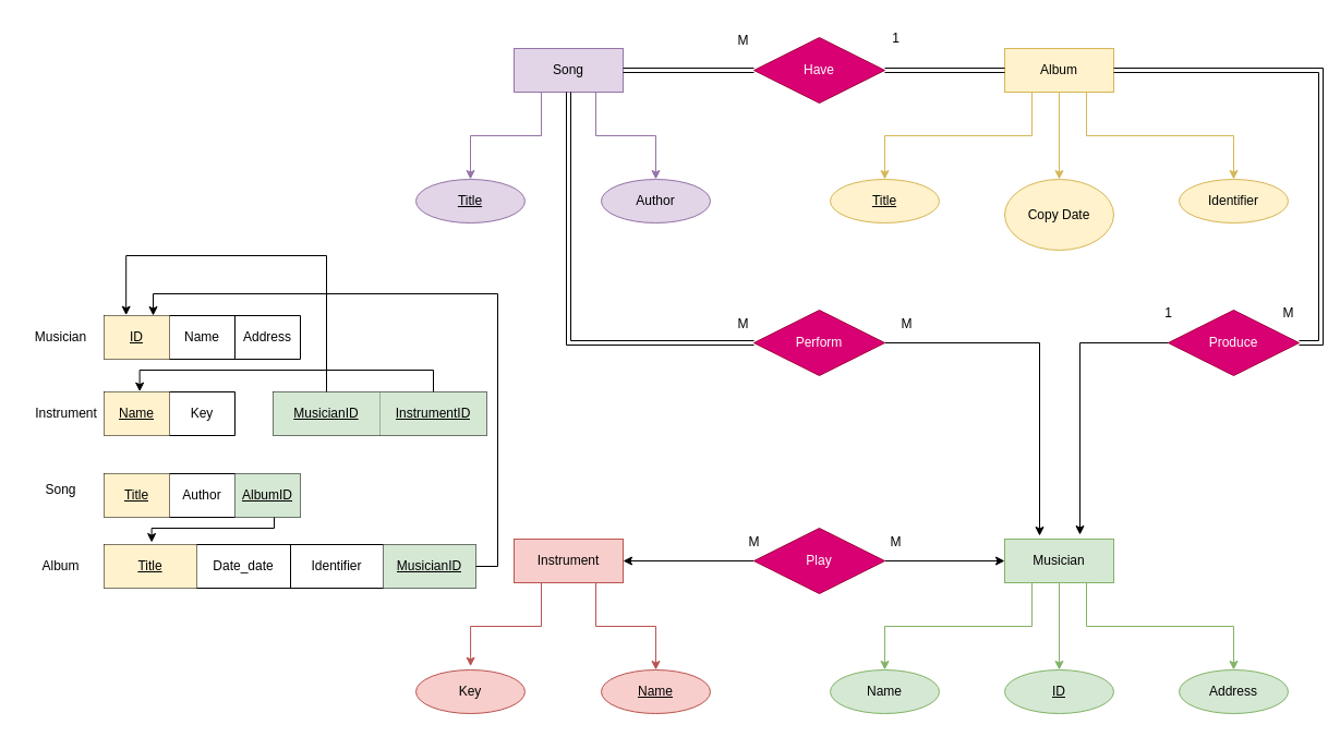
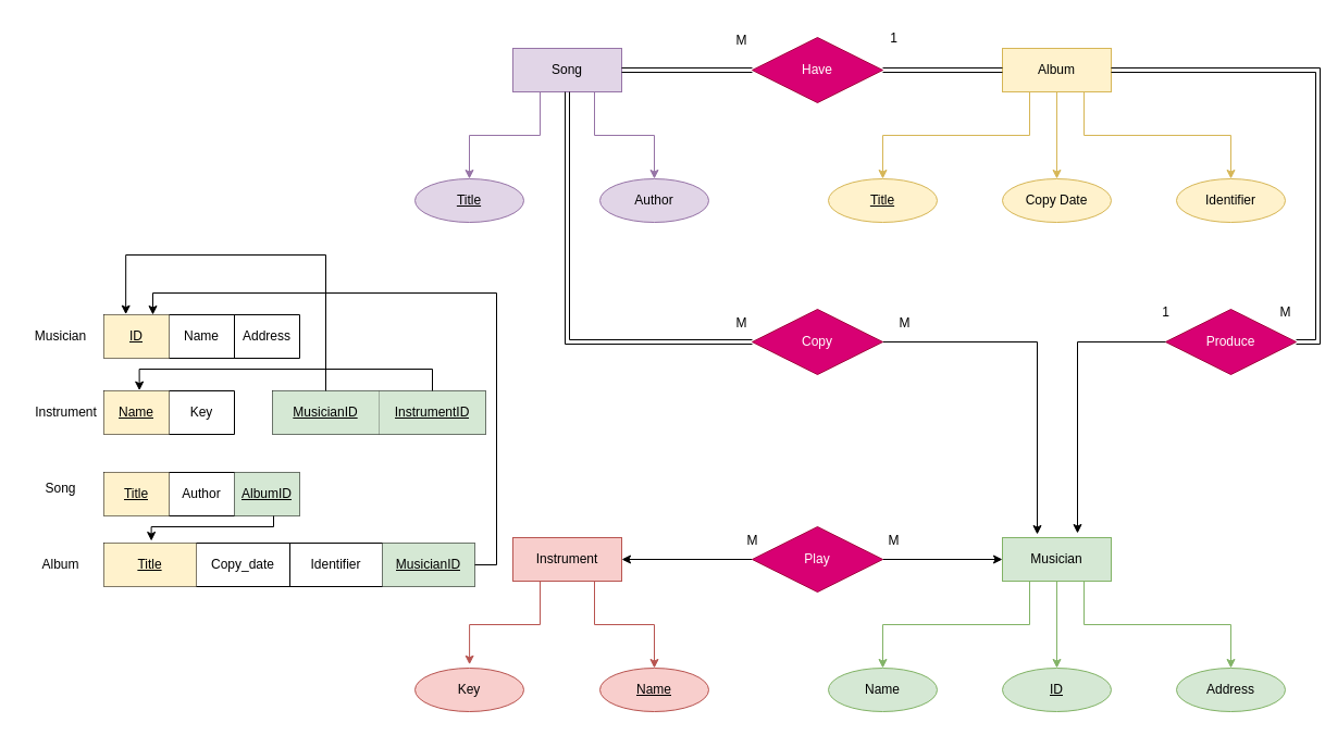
  <mxCell id="0" />
  <mxCell id="1" parent="0" />
  <mxCell id="2" style="edgeStyle=orthogonalEdgeStyle;rounded=0;orthogonalLoop=1;jettySize=auto;html=1;exitX=0.75;exitY=1;exitDx=0;exitDy=0;entryX=0.5;entryY=0;entryDx=0;entryDy=0;fillColor=#d5e8d4;strokeColor=#82b366;" edge="1" parent="1" source="5" target="7"><mxGeometry relative="1" as="geometry" /></mxCell>
  <mxCell id="3" style="edgeStyle=orthogonalEdgeStyle;rounded=0;orthogonalLoop=1;jettySize=auto;html=1;exitX=0.5;exitY=1;exitDx=0;exitDy=0;entryX=0.5;entryY=0;entryDx=0;entryDy=0;fillColor=#d5e8d4;strokeColor=#82b366;" edge="1" parent="1" source="5" target="6"><mxGeometry relative="1" as="geometry" /></mxCell>
  <mxCell id="4" style="edgeStyle=orthogonalEdgeStyle;rounded=0;orthogonalLoop=1;jettySize=auto;html=1;exitX=0.25;exitY=1;exitDx=0;exitDy=0;entryX=0.5;entryY=0;entryDx=0;entryDy=0;fillColor=#d5e8d4;strokeColor=#82b366;" edge="1" parent="1" source="5" target="8"><mxGeometry relative="1" as="geometry" /></mxCell>
  <mxCell id="5" value="Musician" style="whiteSpace=wrap;html=1;align=center;fillColor=#d5e8d4;strokeColor=#82b366;" vertex="1" parent="1"><mxGeometry x="921" y="494" width="100" height="40" as="geometry" /></mxCell>
  <mxCell id="6" value="ID" style="ellipse;whiteSpace=wrap;html=1;align=center;fontStyle=4;fillColor=#d5e8d4;strokeColor=#82b366;" vertex="1" parent="1"><mxGeometry x="921" y="614" width="100" height="40" as="geometry" /></mxCell>
  <mxCell id="7" value="Address" style="ellipse;whiteSpace=wrap;html=1;align=center;fillColor=#d5e8d4;strokeColor=#82b366;" vertex="1" parent="1"><mxGeometry x="1081" y="614" width="100" height="40" as="geometry" /></mxCell>
  <mxCell id="8" value="Name" style="ellipse;whiteSpace=wrap;html=1;align=center;fillColor=#d5e8d4;strokeColor=#82b366;" vertex="1" parent="1"><mxGeometry x="761" y="614" width="100" height="40" as="geometry" /></mxCell>
  <mxCell id="9" style="edgeStyle=orthogonalEdgeStyle;rounded=0;orthogonalLoop=1;jettySize=auto;html=1;exitX=0.75;exitY=1;exitDx=0;exitDy=0;entryX=0.5;entryY=0;entryDx=0;entryDy=0;fillColor=#f8cecc;strokeColor=#b85450;" edge="1" parent="1" source="10" target="11"><mxGeometry relative="1" as="geometry" /></mxCell>
  <mxCell id="10" value="Instrument" style="whiteSpace=wrap;html=1;align=center;fillColor=#f8cecc;strokeColor=#b85450;" vertex="1" parent="1"><mxGeometry x="471" y="494" width="100" height="40" as="geometry" /></mxCell>
  <mxCell id="11" value="&lt;u&gt;Name&lt;/u&gt;" style="ellipse;whiteSpace=wrap;html=1;align=center;fillColor=#f8cecc;strokeColor=#b85450;" vertex="1" parent="1"><mxGeometry x="551" y="614" width="100" height="40" as="geometry" /></mxCell>
  <mxCell id="12" value="Key" style="ellipse;whiteSpace=wrap;html=1;align=center;fillColor=#f8cecc;strokeColor=#b85450;" vertex="1" parent="1"><mxGeometry x="381" y="614" width="100" height="40" as="geometry" /></mxCell>
  <mxCell id="13" style="edgeStyle=orthogonalEdgeStyle;rounded=0;orthogonalLoop=1;jettySize=auto;html=1;exitX=0.25;exitY=1;exitDx=0;exitDy=0;entryX=0.501;entryY=-0.082;entryDx=0;entryDy=0;entryPerimeter=0;fillColor=#f8cecc;strokeColor=#b85450;" edge="1" parent="1" source="10" target="12"><mxGeometry relative="1" as="geometry" /></mxCell>
  <mxCell id="14" style="edgeStyle=orthogonalEdgeStyle;rounded=0;orthogonalLoop=1;jettySize=auto;html=1;exitX=0.75;exitY=1;exitDx=0;exitDy=0;entryX=0.5;entryY=0;entryDx=0;entryDy=0;fillColor=#fff2cc;strokeColor=#d6b656;" edge="1" parent="1" source="17" target="18"><mxGeometry relative="1" as="geometry" /></mxCell>
  <mxCell id="15" style="edgeStyle=orthogonalEdgeStyle;rounded=0;orthogonalLoop=1;jettySize=auto;html=1;exitX=0.5;exitY=1;exitDx=0;exitDy=0;entryX=0.5;entryY=0;entryDx=0;entryDy=0;fillColor=#fff2cc;strokeColor=#d6b656;" edge="1" parent="1" source="17" target="19"><mxGeometry relative="1" as="geometry" /></mxCell>
  <mxCell id="16" style="edgeStyle=orthogonalEdgeStyle;rounded=0;orthogonalLoop=1;jettySize=auto;html=1;exitX=0.25;exitY=1;exitDx=0;exitDy=0;entryX=0.5;entryY=0;entryDx=0;entryDy=0;fillColor=#fff2cc;strokeColor=#d6b656;" edge="1" parent="1" source="17" target="20"><mxGeometry relative="1" as="geometry" /></mxCell>
  <mxCell id="17" value="Album" style="whiteSpace=wrap;html=1;align=center;fillColor=#fff2cc;strokeColor=#d6b656;" vertex="1" parent="1"><mxGeometry x="921" y="44" width="100" height="40" as="geometry" /></mxCell>
  <mxCell id="18" value="Identifier" style="ellipse;whiteSpace=wrap;html=1;align=center;fillColor=#fff2cc;strokeColor=#d6b656;" vertex="1" parent="1"><mxGeometry x="1081" y="164" width="100" height="40" as="geometry" /></mxCell>
- <mxCell id="19" value="Copy Date" style="ellipse;whiteSpace=wrap;html=1;align=center;fillColor=#fff2cc;strokeColor=#d6b656;" vertex="1" parent="1"><mxGeometry x="921" y="164" width="100" height="65" as="geometry" /></mxCell>
+ <mxCell id="19" value="Copy Date" style="ellipse;whiteSpace=wrap;html=1;align=center;fillColor=#fff2cc;strokeColor=#d6b656;" vertex="1" parent="1"><mxGeometry x="921" y="164" width="100" height="40" as="geometry" /></mxCell>
  <mxCell id="20" value="&lt;u&gt;Title&lt;/u&gt;" style="ellipse;whiteSpace=wrap;html=1;align=center;fillColor=#fff2cc;strokeColor=#d6b656;" vertex="1" parent="1"><mxGeometry x="761" y="164" width="100" height="40" as="geometry" /></mxCell>
  <mxCell id="21" style="edgeStyle=orthogonalEdgeStyle;rounded=0;orthogonalLoop=1;jettySize=auto;html=1;exitX=0.75;exitY=1;exitDx=0;exitDy=0;entryX=0.5;entryY=0;entryDx=0;entryDy=0;fillColor=#e1d5e7;strokeColor=#9673a6;" edge="1" parent="1" source="23" target="24"><mxGeometry relative="1" as="geometry" /></mxCell>
  <mxCell id="22" style="edgeStyle=orthogonalEdgeStyle;rounded=0;orthogonalLoop=1;jettySize=auto;html=1;exitX=0.25;exitY=1;exitDx=0;exitDy=0;entryX=0.5;entryY=0;entryDx=0;entryDy=0;fillColor=#e1d5e7;strokeColor=#9673a6;" edge="1" parent="1" source="23" target="25"><mxGeometry relative="1" as="geometry" /></mxCell>
  <mxCell id="23" value="Song" style="rounded=0;arcSize=10;whiteSpace=wrap;html=1;align=center;fillColor=#e1d5e7;strokeColor=#9673a6;" vertex="1" parent="1"><mxGeometry x="471" y="44" width="100" height="40" as="geometry" /></mxCell>
  <mxCell id="24" value="Author" style="ellipse;whiteSpace=wrap;html=1;align=center;fillColor=#e1d5e7;strokeColor=#9673a6;" vertex="1" parent="1"><mxGeometry x="551" y="164" width="100" height="40" as="geometry" /></mxCell>
  <mxCell id="25" value="&lt;u&gt;Title&lt;/u&gt;" style="ellipse;whiteSpace=wrap;html=1;align=center;fillColor=#e1d5e7;strokeColor=#9673a6;" vertex="1" parent="1"><mxGeometry x="381" y="164" width="100" height="40" as="geometry" /></mxCell>
  <mxCell id="26" style="edgeStyle=orthogonalEdgeStyle;rounded=0;orthogonalLoop=1;jettySize=auto;html=1;exitX=1;exitY=0.5;exitDx=0;exitDy=0;" edge="1" parent="1" source="28" target="5"><mxGeometry relative="1" as="geometry" /></mxCell>
  <mxCell id="27" style="edgeStyle=orthogonalEdgeStyle;rounded=0;orthogonalLoop=1;jettySize=auto;html=1;exitX=0;exitY=0.5;exitDx=0;exitDy=0;entryX=1;entryY=0.5;entryDx=0;entryDy=0;" edge="1" parent="1" source="28" target="10"><mxGeometry relative="1" as="geometry" /></mxCell>
  <mxCell id="28" value="Play" style="shape=rhombus;perimeter=rhombusPerimeter;whiteSpace=wrap;html=1;align=center;fillColor=#d80073;fontColor=#ffffff;strokeColor=#A50040;" vertex="1" parent="1"><mxGeometry x="691" y="484" width="120" height="60" as="geometry" /></mxCell>
  <mxCell id="29" value="M" style="text;html=1;align=center;verticalAlign=middle;resizable=0;points=[];autosize=1;strokeColor=none;fillColor=none;" vertex="1" parent="1"><mxGeometry x="806" y="482" width="30" height="30" as="geometry" /></mxCell>
  <mxCell id="30" value="M" style="text;html=1;align=center;verticalAlign=middle;resizable=0;points=[];autosize=1;strokeColor=none;fillColor=none;" vertex="1" parent="1"><mxGeometry x="676" y="482" width="30" height="30" as="geometry" /></mxCell>
  <mxCell id="31" style="edgeStyle=orthogonalEdgeStyle;rounded=0;orthogonalLoop=1;jettySize=auto;html=1;exitX=0;exitY=0.5;exitDx=0;exitDy=0;shape=link;" edge="1" parent="1" source="33" target="23"><mxGeometry relative="1" as="geometry" /></mxCell>
  <mxCell id="32" style="edgeStyle=orthogonalEdgeStyle;rounded=0;orthogonalLoop=1;jettySize=auto;html=1;exitX=1;exitY=0.5;exitDx=0;exitDy=0;entryX=0;entryY=0.5;entryDx=0;entryDy=0;shape=link;" edge="1" parent="1" source="33" target="17"><mxGeometry relative="1" as="geometry" /></mxCell>
  <mxCell id="33" value="Have" style="shape=rhombus;perimeter=rhombusPerimeter;whiteSpace=wrap;html=1;align=center;fillColor=#d80073;fontColor=#ffffff;strokeColor=#A50040;" vertex="1" parent="1"><mxGeometry x="691" y="34" width="120" height="60" as="geometry" /></mxCell>
  <mxCell id="34" value="M" style="text;html=1;align=center;verticalAlign=middle;resizable=0;points=[];autosize=1;strokeColor=none;fillColor=none;" vertex="1" parent="1"><mxGeometry x="666" y="22" width="30" height="30" as="geometry" /></mxCell>
  <mxCell id="35" value="1" style="text;html=1;align=center;verticalAlign=middle;resizable=0;points=[];autosize=1;strokeColor=none;fillColor=none;" vertex="1" parent="1"><mxGeometry x="806" y="20" width="30" height="30" as="geometry" /></mxCell>
  <mxCell id="36" style="edgeStyle=orthogonalEdgeStyle;rounded=0;orthogonalLoop=1;jettySize=auto;html=1;exitX=0;exitY=0.5;exitDx=0;exitDy=0;entryX=0.5;entryY=1;entryDx=0;entryDy=0;shape=link;" edge="1" parent="1" source="38" target="23"><mxGeometry relative="1" as="geometry" /></mxCell>
  <mxCell id="37" style="edgeStyle=orthogonalEdgeStyle;rounded=0;orthogonalLoop=1;jettySize=auto;html=1;exitX=1;exitY=0.5;exitDx=0;exitDy=0;entryX=0.32;entryY=-0.075;entryDx=0;entryDy=0;entryPerimeter=0;" edge="1" parent="1" source="38" target="5"><mxGeometry relative="1" as="geometry" /></mxCell>
- <mxCell id="38" value="Perform" style="shape=rhombus;perimeter=rhombusPerimeter;whiteSpace=wrap;html=1;align=center;fillColor=#d80073;fontColor=#ffffff;strokeColor=#A50040;" vertex="1" parent="1"><mxGeometry x="691" y="284" width="120" height="60" as="geometry" /></mxCell>
+ <mxCell id="38" value="Copy" style="shape=rhombus;perimeter=rhombusPerimeter;whiteSpace=wrap;html=1;align=center;fillColor=#d80073;fontColor=#ffffff;strokeColor=#A50040;" vertex="1" parent="1"><mxGeometry x="691" y="284" width="120" height="60" as="geometry" /></mxCell>
  <mxCell id="39" value="M" style="text;html=1;align=center;verticalAlign=middle;resizable=0;points=[];autosize=1;strokeColor=none;fillColor=none;" vertex="1" parent="1"><mxGeometry x="666" y="282" width="30" height="30" as="geometry" /></mxCell>
  <mxCell id="40" value="M" style="text;html=1;align=center;verticalAlign=middle;resizable=0;points=[];autosize=1;strokeColor=none;fillColor=none;" vertex="1" parent="1"><mxGeometry x="816" y="282" width="30" height="30" as="geometry" /></mxCell>
  <mxCell id="41" style="edgeStyle=orthogonalEdgeStyle;rounded=0;orthogonalLoop=1;jettySize=auto;html=1;exitX=1;exitY=0.5;exitDx=0;exitDy=0;entryX=1;entryY=0.5;entryDx=0;entryDy=0;shape=link;" edge="1" parent="1" source="42" target="17"><mxGeometry relative="1" as="geometry" /></mxCell>
  <mxCell id="42" value="Produce" style="shape=rhombus;perimeter=rhombusPerimeter;whiteSpace=wrap;html=1;align=center;fillColor=#d80073;fontColor=#ffffff;strokeColor=#A50040;" vertex="1" parent="1"><mxGeometry x="1071" y="284" width="120" height="60" as="geometry" /></mxCell>
  <mxCell id="43" style="edgeStyle=orthogonalEdgeStyle;rounded=0;orthogonalLoop=1;jettySize=auto;html=1;exitX=0;exitY=0.5;exitDx=0;exitDy=0;entryX=0.69;entryY=-0.1;entryDx=0;entryDy=0;entryPerimeter=0;" edge="1" parent="1" source="42" target="5"><mxGeometry relative="1" as="geometry" /></mxCell>
  <mxCell id="44" value="1" style="text;html=1;align=center;verticalAlign=middle;resizable=0;points=[];autosize=1;strokeColor=none;fillColor=none;" vertex="1" parent="1"><mxGeometry x="1056" y="272" width="30" height="30" as="geometry" /></mxCell>
  <mxCell id="45" value="M" style="text;html=1;align=center;verticalAlign=middle;resizable=0;points=[];autosize=1;strokeColor=none;fillColor=none;" vertex="1" parent="1"><mxGeometry x="1166" y="272" width="30" height="30" as="geometry" /></mxCell>
  <mxCell id="46" value="Musician" style="text;html=1;align=center;verticalAlign=middle;resizable=0;points=[];autosize=1;strokeColor=none;fillColor=none;" vertex="1" parent="1"><mxGeometry x="20" y="294" width="70" height="30" as="geometry" /></mxCell>
  <mxCell id="47" value="" style="shape=table;startSize=0;container=1;collapsible=0;childLayout=tableLayout;" vertex="1" parent="1"><mxGeometry x="95" y="289" width="180" height="40" as="geometry" /></mxCell>
  <mxCell id="48" value="" style="shape=tableRow;horizontal=0;startSize=0;swimlaneHead=0;swimlaneBody=0;strokeColor=inherit;top=0;left=0;bottom=0;right=0;collapsible=0;dropTarget=0;fillColor=none;points=[[0,0.5],[1,0.5]];portConstraint=eastwest;" vertex="1" parent="47"><mxGeometry width="180" height="40" as="geometry" /></mxCell>
  <mxCell id="49" value="&lt;u&gt;ID&lt;/u&gt;" style="shape=partialRectangle;html=1;whiteSpace=wrap;connectable=0;strokeColor=#d6b656;overflow=hidden;fillColor=#fff2cc;top=0;left=0;bottom=0;right=0;pointerEvents=1;" vertex="1" parent="48"><mxGeometry width="60" height="40" as="geometry"><mxRectangle width="60" height="40" as="alternateBounds" /></mxGeometry></mxCell>
  <mxCell id="50" value="Name" style="shape=partialRectangle;html=1;whiteSpace=wrap;connectable=0;strokeColor=inherit;overflow=hidden;fillColor=none;top=0;left=0;bottom=0;right=0;pointerEvents=1;" vertex="1" parent="48"><mxGeometry x="60" width="60" height="40" as="geometry"><mxRectangle width="60" height="40" as="alternateBounds" /></mxGeometry></mxCell>
  <mxCell id="51" value="Address" style="shape=partialRectangle;html=1;whiteSpace=wrap;connectable=0;strokeColor=inherit;overflow=hidden;fillColor=none;top=0;left=0;bottom=0;right=0;pointerEvents=1;" vertex="1" parent="48"><mxGeometry x="120" width="60" height="40" as="geometry"><mxRectangle width="60" height="40" as="alternateBounds" /></mxGeometry></mxCell>
  <mxCell id="52" value="Instrument" style="text;html=1;align=center;verticalAlign=middle;resizable=0;points=[];autosize=1;strokeColor=none;fillColor=none;" vertex="1" parent="1"><mxGeometry x="20" y="364" width="80" height="30" as="geometry" /></mxCell>
  <mxCell id="53" value="" style="shape=table;startSize=0;container=1;collapsible=0;childLayout=tableLayout;" vertex="1" parent="1"><mxGeometry x="95" y="359" width="120" height="40" as="geometry" /></mxCell>
  <mxCell id="54" value="" style="shape=tableRow;horizontal=0;startSize=0;swimlaneHead=0;swimlaneBody=0;strokeColor=inherit;top=0;left=0;bottom=0;right=0;collapsible=0;dropTarget=0;fillColor=none;points=[[0,0.5],[1,0.5]];portConstraint=eastwest;" vertex="1" parent="53"><mxGeometry width="120" height="40" as="geometry" /></mxCell>
  <mxCell id="55" value="&lt;u&gt;Name&lt;/u&gt;" style="shape=partialRectangle;html=1;whiteSpace=wrap;connectable=0;strokeColor=#d6b656;overflow=hidden;fillColor=#fff2cc;top=0;left=0;bottom=0;right=0;pointerEvents=1;" vertex="1" parent="54"><mxGeometry width="60" height="40" as="geometry"><mxRectangle width="60" height="40" as="alternateBounds" /></mxGeometry></mxCell>
  <mxCell id="56" value="Key" style="shape=partialRectangle;html=1;whiteSpace=wrap;connectable=0;strokeColor=inherit;overflow=hidden;fillColor=none;top=0;left=0;bottom=0;right=0;pointerEvents=1;" vertex="1" parent="54"><mxGeometry x="60" width="60" height="40" as="geometry"><mxRectangle width="60" height="40" as="alternateBounds" /></mxGeometry></mxCell>
  <mxCell id="57" value="Song" style="text;html=1;align=center;verticalAlign=middle;resizable=0;points=[];autosize=1;strokeColor=none;fillColor=none;" vertex="1" parent="1"><mxGeometry x="30" y="434" width="50" height="30" as="geometry" /></mxCell>
  <mxCell id="58" value="" style="shape=table;startSize=0;container=1;collapsible=0;childLayout=tableLayout;" vertex="1" parent="1"><mxGeometry x="95" y="434" width="180" height="40" as="geometry" /></mxCell>
  <mxCell id="59" value="" style="shape=tableRow;horizontal=0;startSize=0;swimlaneHead=0;swimlaneBody=0;strokeColor=inherit;top=0;left=0;bottom=0;right=0;collapsible=0;dropTarget=0;fillColor=none;points=[[0,0.5],[1,0.5]];portConstraint=eastwest;" vertex="1" parent="58"><mxGeometry width="180" height="40" as="geometry" /></mxCell>
  <mxCell id="60" value="&lt;u&gt;Title&lt;/u&gt;" style="shape=partialRectangle;html=1;whiteSpace=wrap;connectable=0;strokeColor=#d6b656;overflow=hidden;fillColor=#fff2cc;top=0;left=0;bottom=0;right=0;pointerEvents=1;" vertex="1" parent="59"><mxGeometry width="60" height="40" as="geometry"><mxRectangle width="60" height="40" as="alternateBounds" /></mxGeometry></mxCell>
  <mxCell id="61" value="Author" style="shape=partialRectangle;html=1;whiteSpace=wrap;connectable=0;strokeColor=inherit;overflow=hidden;fillColor=none;top=0;left=0;bottom=0;right=0;pointerEvents=1;" vertex="1" parent="59"><mxGeometry x="60" width="60" height="40" as="geometry"><mxRectangle width="60" height="40" as="alternateBounds" /></mxGeometry></mxCell>
  <mxCell id="62" value="&lt;u&gt;AlbumID&lt;/u&gt;" style="shape=partialRectangle;html=1;whiteSpace=wrap;connectable=0;strokeColor=#82b366;overflow=hidden;fillColor=#d5e8d4;top=0;left=0;bottom=0;right=0;pointerEvents=1;" vertex="1" parent="59"><mxGeometry x="120" width="60" height="40" as="geometry"><mxRectangle width="60" height="40" as="alternateBounds" /></mxGeometry></mxCell>
  <mxCell id="63" value="Album" style="text;html=1;align=center;verticalAlign=middle;resizable=0;points=[];autosize=1;strokeColor=none;fillColor=none;" vertex="1" parent="1"><mxGeometry x="25" y="504" width="60" height="30" as="geometry" /></mxCell>
  <mxCell id="64" value="" style="shape=table;startSize=0;container=1;collapsible=0;childLayout=tableLayout;" vertex="1" parent="1"><mxGeometry x="95" y="499" width="341" height="40" as="geometry" /></mxCell>
  <mxCell id="65" value="" style="shape=tableRow;horizontal=0;startSize=0;swimlaneHead=0;swimlaneBody=0;strokeColor=inherit;top=0;left=0;bottom=0;right=0;collapsible=0;dropTarget=0;fillColor=none;points=[[0,0.5],[1,0.5]];portConstraint=eastwest;" vertex="1" parent="64"><mxGeometry width="341" height="40" as="geometry" /></mxCell>
  <mxCell id="66" value="&lt;u&gt;Title&lt;/u&gt;" style="shape=partialRectangle;html=1;whiteSpace=wrap;connectable=0;strokeColor=#d6b656;overflow=hidden;fillColor=#fff2cc;top=0;left=0;bottom=0;right=0;pointerEvents=1;" vertex="1" parent="65"><mxGeometry width="85" height="40" as="geometry"><mxRectangle width="85" height="40" as="alternateBounds" /></mxGeometry></mxCell>
- <mxCell id="67" value="Date_date" style="shape=partialRectangle;html=1;whiteSpace=wrap;connectable=0;strokeColor=inherit;overflow=hidden;fillColor=none;top=0;left=0;bottom=0;right=0;pointerEvents=1;" vertex="1" parent="65"><mxGeometry x="85" width="86" height="40" as="geometry"><mxRectangle width="86" height="40" as="alternateBounds" /></mxGeometry></mxCell>
+ <mxCell id="67" value="Copy_date" style="shape=partialRectangle;html=1;whiteSpace=wrap;connectable=0;strokeColor=inherit;overflow=hidden;fillColor=none;top=0;left=0;bottom=0;right=0;pointerEvents=1;" vertex="1" parent="65"><mxGeometry x="85" width="86" height="40" as="geometry"><mxRectangle width="86" height="40" as="alternateBounds" /></mxGeometry></mxCell>
  <mxCell id="68" value="Identifier" style="shape=partialRectangle;html=1;whiteSpace=wrap;connectable=0;strokeColor=inherit;overflow=hidden;fillColor=none;top=0;left=0;bottom=0;right=0;pointerEvents=1;" vertex="1" parent="65"><mxGeometry x="171" width="85" height="40" as="geometry"><mxRectangle width="85" height="40" as="alternateBounds" /></mxGeometry></mxCell>
  <mxCell id="69" value="&lt;u&gt;MusicianID&lt;/u&gt;" style="shape=partialRectangle;html=1;whiteSpace=wrap;connectable=0;strokeColor=#82b366;overflow=hidden;fillColor=#d5e8d4;top=0;left=0;bottom=0;right=0;pointerEvents=1;" vertex="1" parent="65"><mxGeometry x="256" width="85" height="40" as="geometry"><mxRectangle width="85" height="40" as="alternateBounds" /></mxGeometry></mxCell>
  <mxCell id="70" value="" style="shape=table;startSize=0;container=1;collapsible=0;childLayout=tableLayout;" vertex="1" parent="1"><mxGeometry x="250" y="359" width="196" height="40" as="geometry" /></mxCell>
  <mxCell id="71" value="" style="shape=tableRow;horizontal=0;startSize=0;swimlaneHead=0;swimlaneBody=0;strokeColor=inherit;top=0;left=0;bottom=0;right=0;collapsible=0;dropTarget=0;fillColor=none;points=[[0,0.5],[1,0.5]];portConstraint=eastwest;" vertex="1" parent="70"><mxGeometry width="196" height="40" as="geometry" /></mxCell>
  <mxCell id="72" value="&lt;u&gt;MusicianID&lt;/u&gt;" style="shape=partialRectangle;html=1;whiteSpace=wrap;connectable=0;strokeColor=#82b366;overflow=hidden;fillColor=#d5e8d4;top=0;left=0;bottom=0;right=0;pointerEvents=1;" vertex="1" parent="71"><mxGeometry width="98" height="40" as="geometry"><mxRectangle width="98" height="40" as="alternateBounds" /></mxGeometry></mxCell>
  <mxCell id="73" value="&lt;u&gt;InstrumentID&lt;/u&gt;" style="shape=partialRectangle;html=1;whiteSpace=wrap;connectable=0;strokeColor=#82b366;overflow=hidden;fillColor=#d5e8d4;top=0;left=0;bottom=0;right=0;pointerEvents=1;" vertex="1" parent="71"><mxGeometry x="98" width="98" height="40" as="geometry"><mxRectangle width="98" height="40" as="alternateBounds" /></mxGeometry></mxCell>
  <mxCell id="74" style="edgeStyle=orthogonalEdgeStyle;rounded=0;orthogonalLoop=1;jettySize=auto;html=1;exitX=1;exitY=0.5;exitDx=0;exitDy=0;entryX=0.25;entryY=0;entryDx=0;entryDy=0;" edge="1" parent="1" source="65" target="47"><mxGeometry relative="1" as="geometry" /></mxCell>
  <mxCell id="75" style="edgeStyle=orthogonalEdgeStyle;rounded=0;orthogonalLoop=1;jettySize=auto;html=1;exitX=0.25;exitY=0;exitDx=0;exitDy=0;entryX=0.112;entryY=-0.008;entryDx=0;entryDy=0;entryPerimeter=0;" edge="1" parent="1" source="70" target="48"><mxGeometry relative="1" as="geometry"><Array as="points"><mxPoint x="299" y="234" /><mxPoint x="115" y="234" /></Array></mxGeometry></mxCell>
  <mxCell id="76" style="edgeStyle=orthogonalEdgeStyle;rounded=0;orthogonalLoop=1;jettySize=auto;html=1;exitX=0.75;exitY=0;exitDx=0;exitDy=0;entryX=0.272;entryY=-0.008;entryDx=0;entryDy=0;entryPerimeter=0;" edge="1" parent="1" source="70" target="54"><mxGeometry relative="1" as="geometry" /></mxCell>
  <mxCell id="77" style="edgeStyle=orthogonalEdgeStyle;rounded=0;orthogonalLoop=1;jettySize=auto;html=1;entryX=0.128;entryY=-0.05;entryDx=0;entryDy=0;entryPerimeter=0;" edge="1" parent="1" target="64"><mxGeometry relative="1" as="geometry"><mxPoint x="251" y="474" as="sourcePoint" /><Array as="points"><mxPoint x="251" y="474" /><mxPoint x="251" y="484" /><mxPoint x="139" y="484" /></Array></mxGeometry></mxCell>
